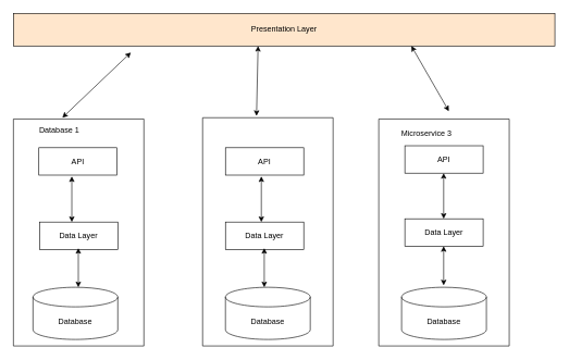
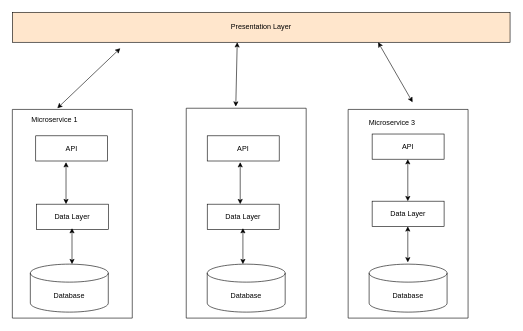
  <mxCell id="0" />
  <mxCell id="1" parent="0" />
  <mxCell id="2" value="Presentation Layer" style="rounded=0;whiteSpace=wrap;html=1;fillColor=#ffe6cc;" vertex="1" parent="1"><mxGeometry x="20" y="20" width="830" height="50" as="geometry" /></mxCell>
  <mxCell id="3" value="" style="swimlane;startSize=0;fillColor=#FFFFFF;collapsible=0;" vertex="1" parent="1"><mxGeometry x="310" y="180" width="200" height="350" as="geometry" /></mxCell>
  <mxCell id="4" value="Database" style="shape=cylinder3;whiteSpace=wrap;html=1;boundedLbl=1;backgroundOutline=1;size=15;fillColor=#FFFFFF;" vertex="1" parent="3"><mxGeometry x="35" y="260" width="130" height="80" as="geometry" /></mxCell>
  <mxCell id="5" value="API" style="rounded=0;whiteSpace=wrap;html=1;fillColor=#FFFFFF;" vertex="1" parent="3"><mxGeometry x="35" y="46" width="120" height="42" as="geometry" /></mxCell>
  <mxCell id="6" value="Data Layer" style="rounded=0;whiteSpace=wrap;html=1;fillColor=#FFFFFF;" vertex="1" parent="3"><mxGeometry x="35" y="160" width="120" height="42" as="geometry" /></mxCell>
  <mxCell id="7" value="" style="endArrow=classic;startArrow=classic;html=1;rounded=0;" edge="1" parent="3"><mxGeometry width="50" height="50" relative="1" as="geometry"><mxPoint x="94.5" y="260" as="sourcePoint" /><mxPoint x="94.5" y="200" as="targetPoint" /></mxGeometry></mxCell>
  <mxCell id="8" value="" style="endArrow=classic;startArrow=classic;html=1;rounded=0;" edge="1" parent="3"><mxGeometry width="50" height="50" relative="1" as="geometry"><mxPoint x="90" y="160" as="sourcePoint" /><mxPoint x="90" y="90" as="targetPoint" /></mxGeometry></mxCell>
  <mxCell id="9" value="" style="swimlane;startSize=0;fillColor=#FFFFFF;collapsible=0;" vertex="1" parent="1"><mxGeometry x="580" y="182" width="200" height="348" as="geometry" /></mxCell>
  <mxCell id="10" value="Database" style="shape=cylinder3;whiteSpace=wrap;html=1;boundedLbl=1;backgroundOutline=1;size=15;fillColor=#FFFFFF;" vertex="1" parent="9"><mxGeometry x="35" y="258" width="130" height="80" as="geometry" /></mxCell>
  <mxCell id="11" value="API" style="rounded=0;whiteSpace=wrap;html=1;fillColor=#FFFFFF;" vertex="1" parent="9"><mxGeometry x="40" y="41" width="120" height="42" as="geometry" /></mxCell>
  <mxCell id="12" value="Data Layer" style="rounded=0;whiteSpace=wrap;html=1;fillColor=#FFFFFF;" vertex="1" parent="9"><mxGeometry x="40" y="153" width="120" height="42" as="geometry" /></mxCell>
  <mxCell id="13" value="" style="endArrow=classic;startArrow=classic;html=1;rounded=0;" edge="1" parent="9"><mxGeometry width="50" height="50" relative="1" as="geometry"><mxPoint x="99.5" y="255" as="sourcePoint" /><mxPoint x="99.5" y="195" as="targetPoint" /></mxGeometry></mxCell>
  <mxCell id="14" value="" style="endArrow=classic;startArrow=classic;html=1;rounded=0;" edge="1" parent="9"><mxGeometry width="50" height="50" relative="1" as="geometry"><mxPoint x="99.5" y="153" as="sourcePoint" /><mxPoint x="99.5" y="83" as="targetPoint" /></mxGeometry></mxCell>
  <mxCell id="15" value="Microservice 3" style="text;html=1;align=center;verticalAlign=middle;resizable=0;points=[];autosize=1;strokeColor=none;fillColor=none;" vertex="1" parent="9"><mxGeometry x="28" y="13" width="90" height="20" as="geometry" /></mxCell>
  <mxCell id="16" value="" style="swimlane;startSize=0;fillColor=#FFFFFF;collapsible=0;" vertex="1" parent="1"><mxGeometry x="20" y="182" width="200" height="348" as="geometry" /></mxCell>
  <mxCell id="17" value="Database" style="shape=cylinder3;whiteSpace=wrap;html=1;boundedLbl=1;backgroundOutline=1;size=15;fillColor=#FFFFFF;" vertex="1" parent="16"><mxGeometry x="30" y="258" width="130" height="80" as="geometry" /></mxCell>
  <mxCell id="18" value="API" style="rounded=0;whiteSpace=wrap;html=1;fillColor=#FFFFFF;" vertex="1" parent="16"><mxGeometry x="39" y="44" width="120" height="42" as="geometry" /></mxCell>
  <mxCell id="19" value="Data Layer" style="rounded=0;whiteSpace=wrap;html=1;fillColor=#FFFFFF;" vertex="1" parent="16"><mxGeometry x="40" y="158" width="120" height="42" as="geometry" /></mxCell>
  <mxCell id="20" value="" style="endArrow=classic;startArrow=classic;html=1;rounded=0;" edge="1" parent="16"><mxGeometry width="50" height="50" relative="1" as="geometry"><mxPoint x="99.5" y="258" as="sourcePoint" /><mxPoint x="99.5" y="198" as="targetPoint" /></mxGeometry></mxCell>
  <mxCell id="21" value="" style="endArrow=classic;startArrow=classic;html=1;rounded=0;" edge="1" parent="16"><mxGeometry width="50" height="50" relative="1" as="geometry"><mxPoint x="89.5" y="158" as="sourcePoint" /><mxPoint x="89.5" y="88" as="targetPoint" /></mxGeometry></mxCell>
- <mxCell id="22" value="Database 1" style="text;html=1;align=center;verticalAlign=middle;resizable=0;points=[];autosize=1;strokeColor=none;fillColor=none;" vertex="1" parent="1"><mxGeometry x="45" y="190" width="90" height="20" as="geometry" /></mxCell>
+ <mxCell id="22" value="Microservice 1" style="text;html=1;align=center;verticalAlign=middle;resizable=0;points=[];autosize=1;strokeColor=none;fillColor=none;" vertex="1" parent="1"><mxGeometry x="45" y="190" width="90" height="20" as="geometry" /></mxCell>
  <mxCell id="23" value="" style="endArrow=classic;startArrow=classic;html=1;rounded=0;" edge="1" parent="1"><mxGeometry width="50" height="50" relative="1" as="geometry"><mxPoint x="95" y="180" as="sourcePoint" /><mxPoint x="200" y="80" as="targetPoint" /></mxGeometry></mxCell>
  <mxCell id="24" value="" style="endArrow=classic;startArrow=classic;html=1;rounded=0;" edge="1" parent="1"><mxGeometry width="50" height="50" relative="1" as="geometry"><mxPoint x="630" y="70" as="sourcePoint" /><mxPoint x="687.5" y="170" as="targetPoint" /></mxGeometry></mxCell>
  <mxCell id="25" value="" style="endArrow=classic;startArrow=classic;html=1;rounded=0;exitX=0.413;exitY=-0.008;exitDx=0;exitDy=0;exitPerimeter=0;" edge="1" parent="1" source="3"><mxGeometry width="50" height="50" relative="1" as="geometry"><mxPoint x="290" y="170" as="sourcePoint" /><mxPoint x="395" y="70" as="targetPoint" /></mxGeometry></mxCell>
